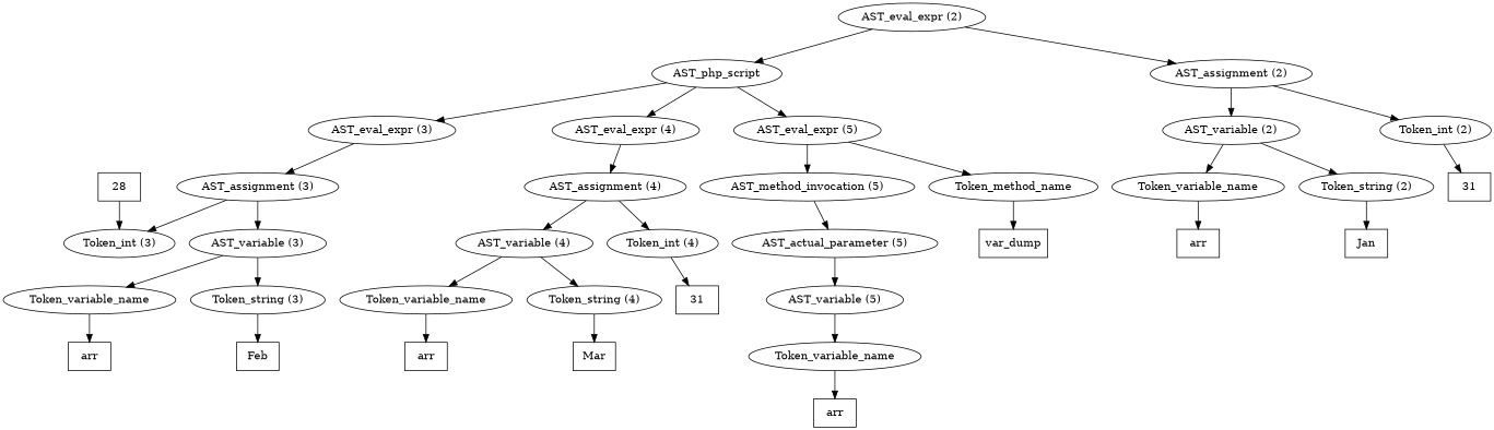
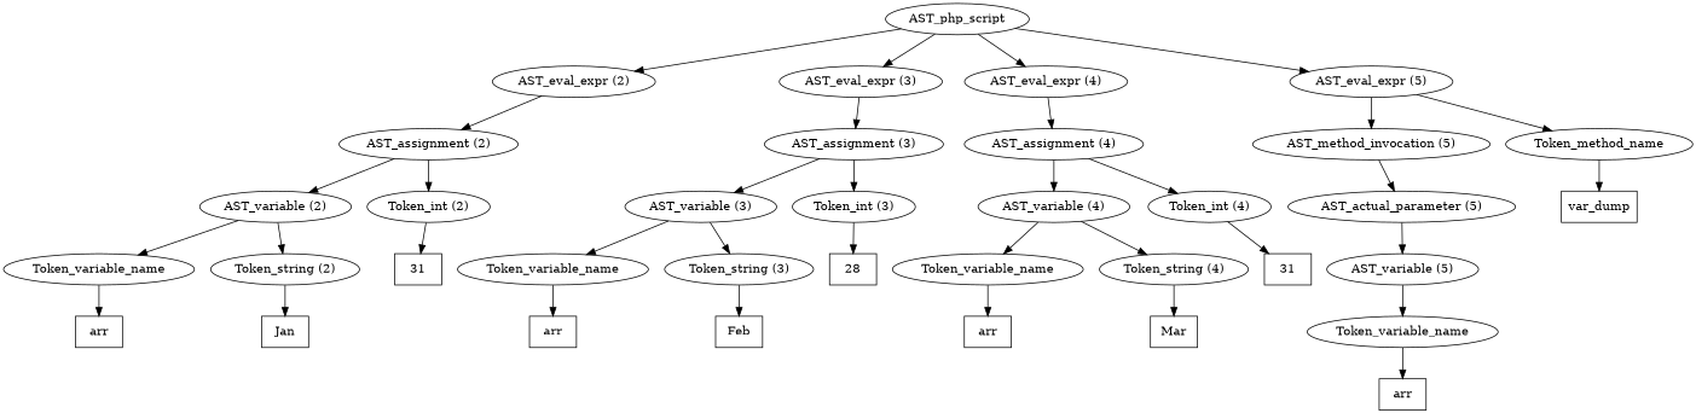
  digraph {
    n1 [label=AST_php_script]
    n2 [label="AST_eval_expr (2)"]
    n3 [label="AST_eval_expr (3)"]
    n4 [label="AST_eval_expr (4)"]
    n5 [label="AST_eval_expr (5)"]
    n6 [label="AST_assignment (2)"]
    n7 [label="AST_assignment (3)"]
    n8 [label="AST_assignment (4)"]
    n9 [label="AST_method_invocation (5)"]
    n10 [label=Token_method_name]
    n11 [label="AST_variable (2)"]
    n12 [label="Token_int (2)"]
    n13 [label=Token_variable_name]
    n14 [label="Token_string (2)"]
    n15 [label=31 shape=box]
    n16 [label=arr shape=box]
    n17 [label=Jan shape=box]
    n18 [label="AST_variable (3)"]
    n19 [label="Token_int (3)"]
    n20 [label=Token_variable_name]
    n21 [label="Token_string (3)"]
    n22 [label=28 shape=box]
    n23 [label=arr shape=box]
    n24 [label=Feb shape=box]
    n25 [label="AST_variable (4)"]
    n26 [label="Token_int (4)"]
    n27 [label=Token_variable_name]
    n28 [label="Token_string (4)"]
    n29 [label=31 shape=box]
    n30 [label=arr shape=box]
    n31 [label=Mar shape=box]
    n32 [label="AST_actual_parameter (5)"]
    n33 [label=var_dump shape=box]
    n34 [label="AST_variable (5)"]
    n35 [label=Token_variable_name]
    n36 [label=arr shape=box]
-   n2 -> n1
+   n1 -> n2
    n1 -> n3
    n1 -> n4
    n1 -> n5
    n2 -> n6
    n3 -> n7
    n4 -> n8
    n5 -> n9
    n5 -> n10
    n6 -> n11
    n6 -> n12
    n7 -> n18
    n7 -> n19
    n8 -> n25
    n8 -> n26
    n9 -> n32
    n10 -> n33
    n11 -> n13
    n11 -> n14
    n12 -> n15
    n13 -> n16
    n14 -> n17
    n18 -> n20
    n18 -> n21
-   n22 -> n19
+   n19 -> n22
    n20 -> n23
    n21 -> n24
    n25 -> n27
    n25 -> n28
    n26 -> n29
    n27 -> n30
    n28 -> n31
    n32 -> n34
    n34 -> n35
    n35 -> n36
  }
